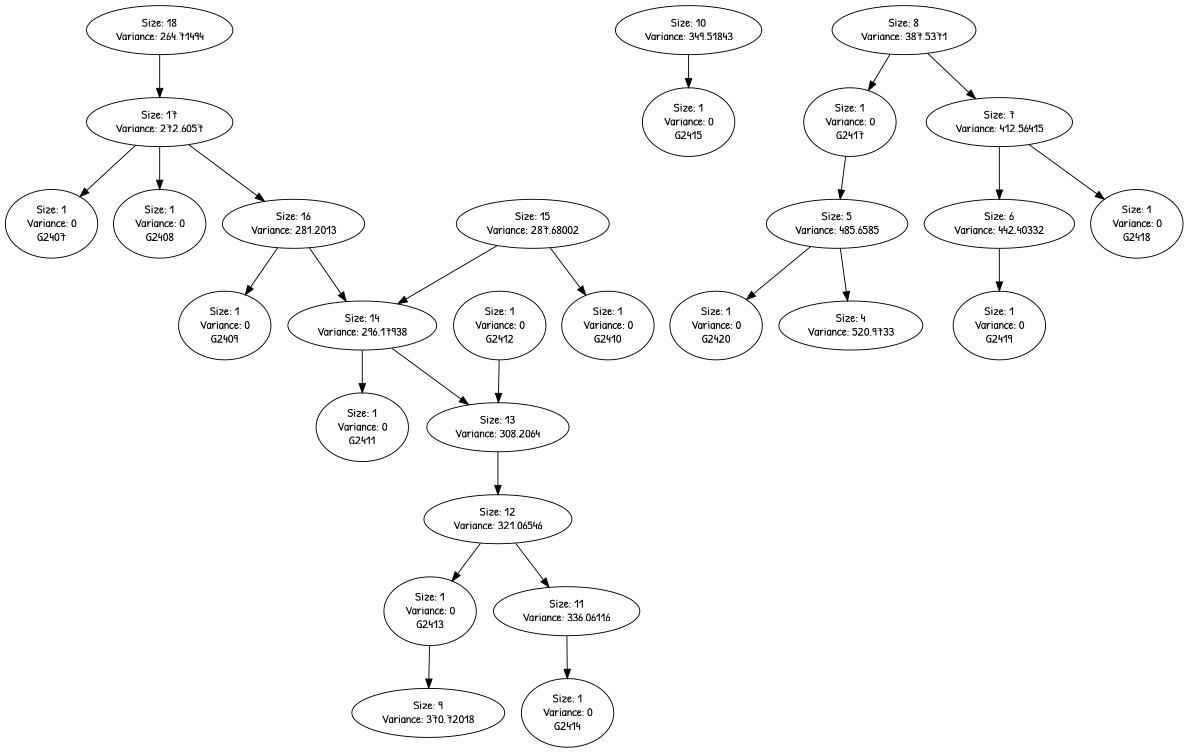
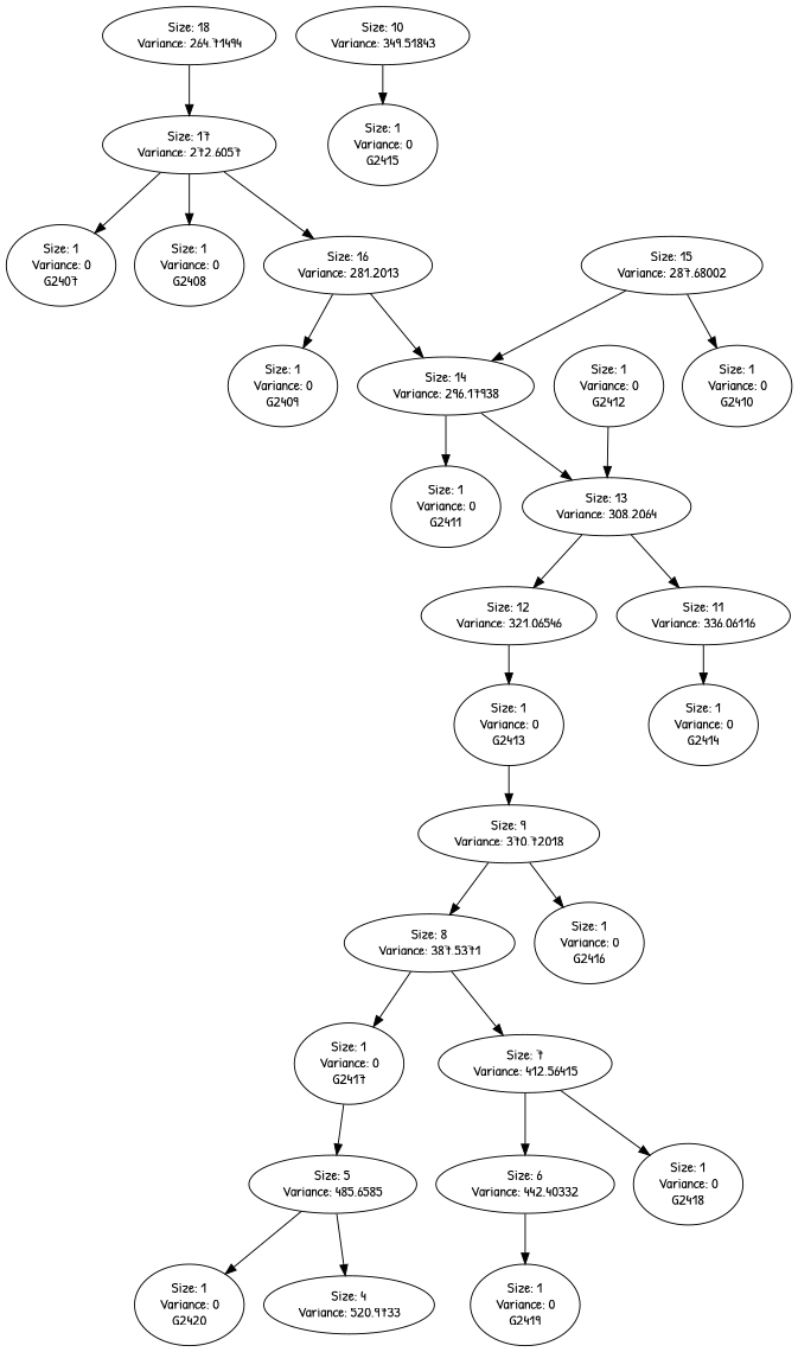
  digraph {
    L=13
    fontname="Patrick Hand"
    node [fontname="Patrick Hand"]
    edge [fontname="Patrick Hand"]
    "Size: 18\nVariance: 264.71494"
    "Size: 17\nVariance: 272.6057"
    "Size: 1\nVariance: 0\nG2407"
    "Size: 1\nVariance: 0\nG2408"
    "Size: 16\nVariance: 281.2013"
    "Size: 1\nVariance: 0\nG2409"
    "Size: 14\nVariance: 296.17938"
    "Size: 15\nVariance: 287.68002"
    "Size: 1\nVariance: 0\nG2410"
    "Size: 1\nVariance: 0\nG2411"
    "Size: 13\nVariance: 308.2064"
    "Size: 12\nVariance: 321.06546"
    "Size: 1\nVariance: 0\nG2412"
    "Size: 1\nVariance: 0\nG2413"
    "Size: 11\nVariance: 336.06116"
    "Size: 9\nVariance: 370.72018"
    "Size: 1\nVariance: 0\nG2414"
    "Size: 10\nVariance: 349.51843"
    "Size: 1\nVariance: 0\nG2415"
    "Size: 8\nVariance: 387.5371"
+   "Size: 1\nVariance: 0\nG2416"
    "Size: 1\nVariance: 0\nG2417"
    "Size: 7\nVariance: 412.56415"
    "Size: 5\nVariance: 485.6585"
    "Size: 6\nVariance: 442.40332"
    "Size: 1\nVariance: 0\nG2418"
    "Size: 1\nVariance: 0\nG2419"
    "Size: 1\nVariance: 0\nG2420"
    "Size: 4\nVariance: 520.9733"
    "Size: 18\nVariance: 264.71494" -> "Size: 17\nVariance: 272.6057"
    "Size: 17\nVariance: 272.6057" -> "Size: 1\nVariance: 0\nG2407"
    "Size: 17\nVariance: 272.6057" -> "Size: 1\nVariance: 0\nG2408"
    "Size: 17\nVariance: 272.6057" -> "Size: 16\nVariance: 281.2013"
    "Size: 16\nVariance: 281.2013" -> "Size: 1\nVariance: 0\nG2409"
    "Size: 16\nVariance: 281.2013" -> "Size: 14\nVariance: 296.17938"
    "Size: 14\nVariance: 296.17938" -> "Size: 1\nVariance: 0\nG2411"
    "Size: 14\nVariance: 296.17938" -> "Size: 13\nVariance: 308.2064"
    "Size: 15\nVariance: 287.68002" -> "Size: 14\nVariance: 296.17938"
    "Size: 15\nVariance: 287.68002" -> "Size: 1\nVariance: 0\nG2410"
    "Size: 13\nVariance: 308.2064" -> "Size: 12\nVariance: 321.06546"
    "Size: 12\nVariance: 321.06546" -> "Size: 1\nVariance: 0\nG2413"
-   "Size: 12\nVariance: 321.06546" -> "Size: 11\nVariance: 336.06116"
+   "Size: 13\nVariance: 308.2064" -> "Size: 11\nVariance: 336.06116"
    "Size: 1\nVariance: 0\nG2412" -> "Size: 13\nVariance: 308.2064"
    "Size: 1\nVariance: 0\nG2413" -> "Size: 9\nVariance: 370.72018"
    "Size: 11\nVariance: 336.06116" -> "Size: 1\nVariance: 0\nG2414"
+   "Size: 9\nVariance: 370.72018" -> "Size: 8\nVariance: 387.5371"
+   "Size: 9\nVariance: 370.72018" -> "Size: 1\nVariance: 0\nG2416"
    "Size: 10\nVariance: 349.51843" -> "Size: 1\nVariance: 0\nG2415"
    "Size: 8\nVariance: 387.5371" -> "Size: 1\nVariance: 0\nG2417"
    "Size: 8\nVariance: 387.5371" -> "Size: 7\nVariance: 412.56415"
    "Size: 1\nVariance: 0\nG2417" -> "Size: 5\nVariance: 485.6585"
    "Size: 7\nVariance: 412.56415" -> "Size: 6\nVariance: 442.40332"
    "Size: 7\nVariance: 412.56415" -> "Size: 1\nVariance: 0\nG2418"
    "Size: 5\nVariance: 485.6585" -> "Size: 1\nVariance: 0\nG2420"
    "Size: 5\nVariance: 485.6585" -> "Size: 4\nVariance: 520.9733"
    "Size: 6\nVariance: 442.40332" -> "Size: 1\nVariance: 0\nG2419"
  }
